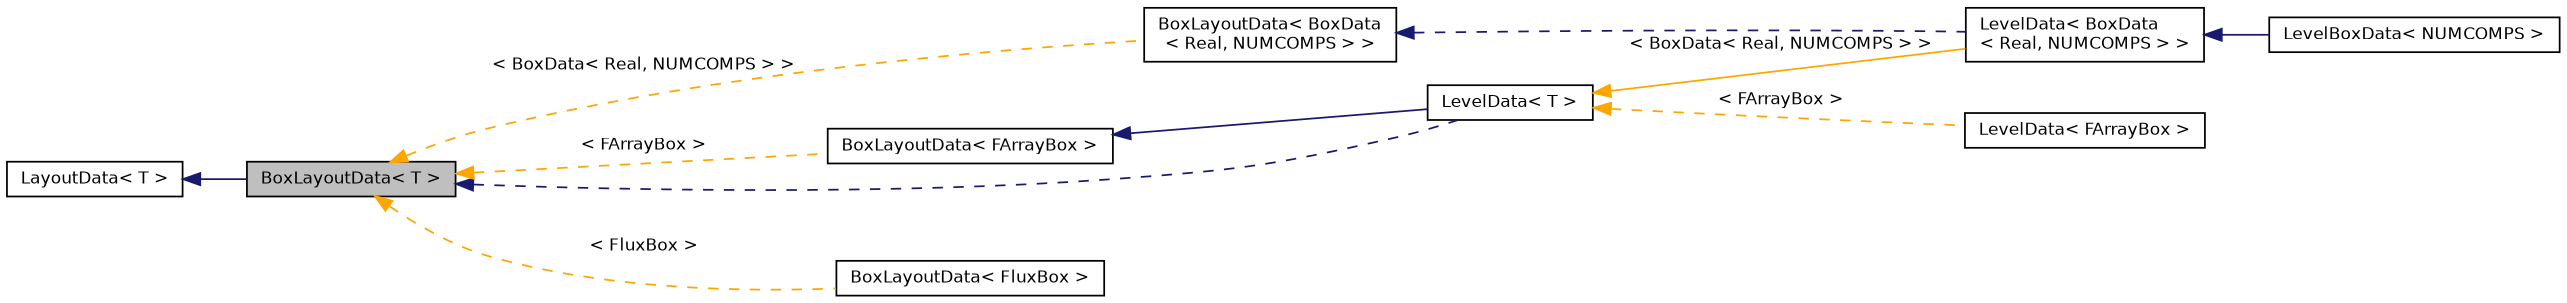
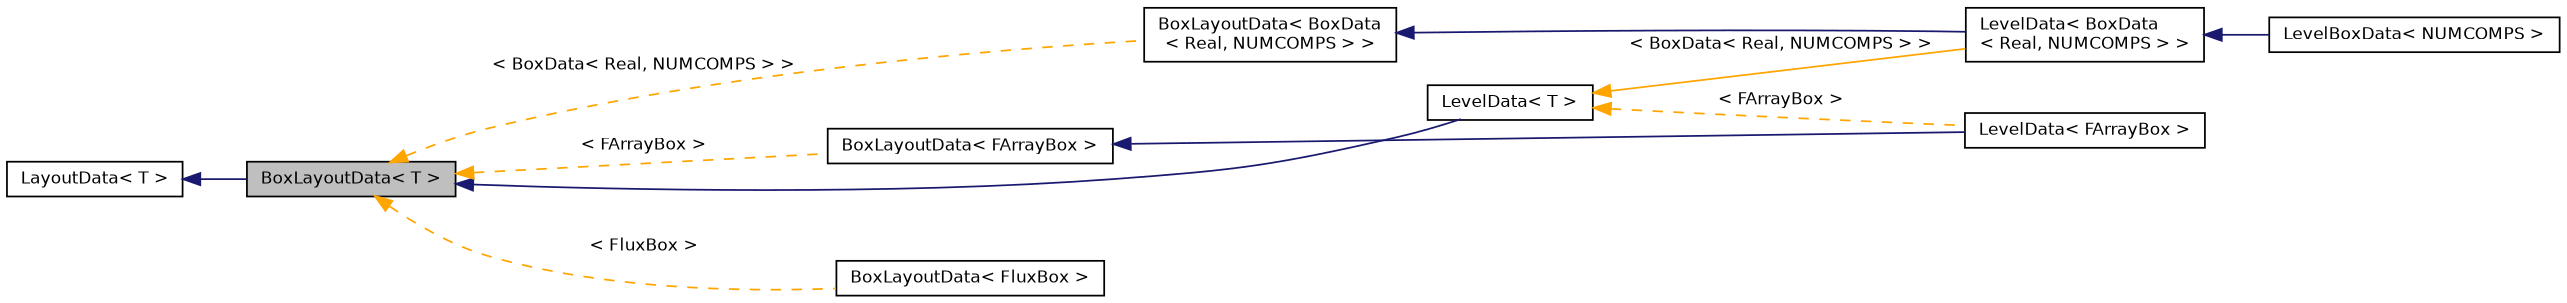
  digraph {
    rankdir=LR
    node [color=black fillcolor=white fontname=Helvetica fontsize=10 shape=record style=filled]
    edge [color=midnightblue dir=back fontname=Helvetica fontsize=10 labelfontname=Helvetica labelfontsize=10 style=solid]
    n1 [fillcolor=grey75 fontcolor=black height=0.2 label="BoxLayoutData\< T \>" width=0.4]
    n2 [height=0.2 label="LevelData\< T \>" width=0.4]
    n3 [height=0.2 label="BoxLayoutData\< FluxBox \>" width=0.4]
    n4 [height=0.2 label="BoxLayoutData\< BoxData\l\< Real, NUMCOMPS \> \>" width=0.4]
    n5 [height=0.2 label="BoxLayoutData\< FArrayBox \>" width=0.4]
    n6 [height=0.2 label="LevelData\< BoxData\l\< Real, NUMCOMPS \> \>" width=0.4]
    n7 [height=0.2 label="LevelData\< FArrayBox \>" width=0.4]
    n8 [height=0.2 label="LayoutData\< T \>" width=0.4]
    n9 [height=0.2 label="LevelBoxData\< NUMCOMPS \>" width=0.4]
-   n1 -> n2 [style=dashed]
+   n1 -> n2
    n1 -> n3 [color=orange label=" \< FluxBox \>" style=dashed]
    n1 -> n4 [color=orange label=" \< BoxData\< Real, NUMCOMPS \> \>" style=dashed]
    n1 -> n5 [color=orange label=" \< FArrayBox \>" style=dashed]
    n2 -> n6 [color=orange label=" \< BoxData\< Real, NUMCOMPS \> \>"]
    n2 -> n7 [color=orange label=" \< FArrayBox \>" style=dashed]
-   n4 -> n6 [style=dashed]
-   n5 -> n2
+   n4 -> n6
+   n5 -> n7
    n6 -> n9
    n8 -> n1
  }
